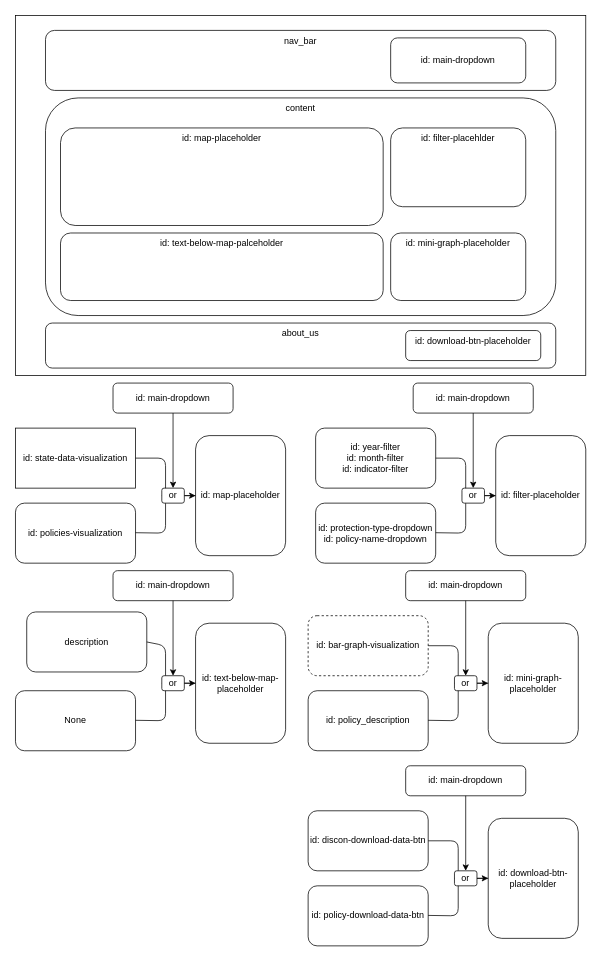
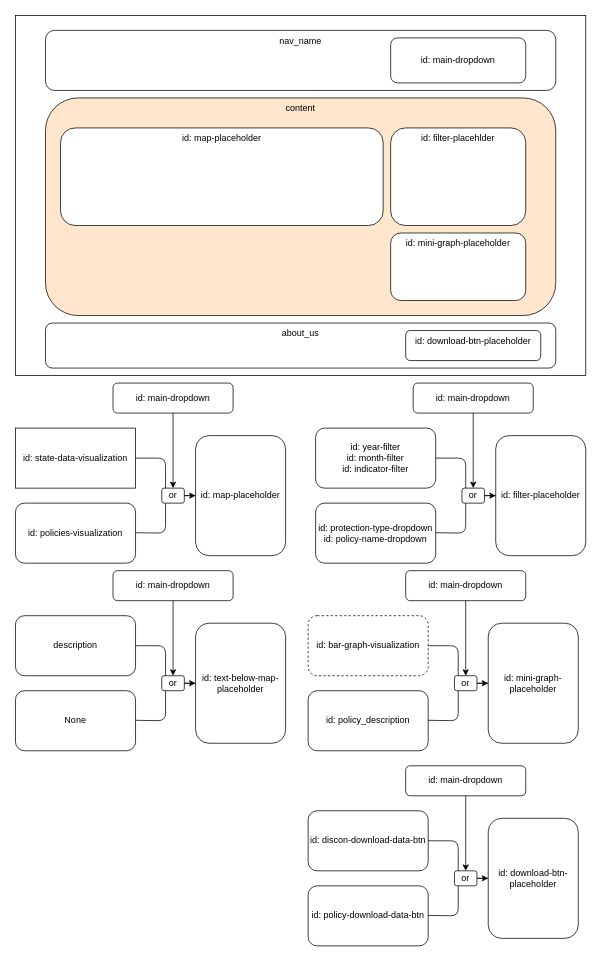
  <mxCell id="0" />
  <mxCell id="1" parent="0" />
  <mxCell id="2" value="" style="rounded=0;whiteSpace=wrap;html=1;" parent="1" vertex="1"><mxGeometry x="20" width="760" height="480" as="geometry" y="20" /></mxCell>
- <mxCell id="3" value="nav_bar" style="rounded=1;whiteSpace=wrap;html=1;verticalAlign=top;" parent="1" vertex="1"><mxGeometry x="60" y="40" width="680" height="80" as="geometry" /></mxCell>
+ <mxCell id="3" value="nav_name" style="rounded=1;whiteSpace=wrap;html=1;verticalAlign=top;" parent="1" vertex="1"><mxGeometry x="60" y="40" width="680" height="80" as="geometry" /></mxCell>
  <mxCell id="4" value="id: main-dropdown" style="rounded=1;whiteSpace=wrap;html=1;" parent="1" vertex="1"><mxGeometry x="520" y="50" width="180" height="60" as="geometry" /></mxCell>
- <mxCell id="5" value="content" style="rounded=1;whiteSpace=wrap;html=1;verticalAlign=top;" parent="1" vertex="1"><mxGeometry x="60" y="130" width="680" height="290" as="geometry" /></mxCell>
+ <mxCell id="5" value="content" style="rounded=1;whiteSpace=wrap;html=1;verticalAlign=top;fillColor=#ffe6cc;" parent="1" vertex="1"><mxGeometry x="60" y="130" width="680" height="290" as="geometry" /></mxCell>
  <mxCell id="6" value="about_us" style="rounded=1;whiteSpace=wrap;html=1;verticalAlign=top;" parent="1" vertex="1"><mxGeometry x="60" y="430" width="680" height="60" as="geometry" /></mxCell>
  <mxCell id="7" value="id: map-placeholder" style="rounded=1;whiteSpace=wrap;html=1;verticalAlign=top;" parent="1" vertex="1"><mxGeometry x="80" y="170" width="430" height="130" as="geometry" /></mxCell>
- <mxCell id="8" value="id: text-below-map-palceholder" style="rounded=1;whiteSpace=wrap;html=1;verticalAlign=top;" parent="1" vertex="1"><mxGeometry x="80" y="310" width="430" height="90" as="geometry" /></mxCell>
- <mxCell id="9" value="id: filter-placehlder" style="rounded=1;whiteSpace=wrap;html=1;verticalAlign=top;" parent="1" vertex="1"><mxGeometry x="520" y="170" width="180" height="105" as="geometry" /></mxCell>
+ <mxCell id="9" value="id: filter-placehlder" style="rounded=1;whiteSpace=wrap;html=1;verticalAlign=top;" parent="1" vertex="1"><mxGeometry x="520" y="170" width="180" height="130" as="geometry" /></mxCell>
  <mxCell id="10" value="id: mini-graph-placeholder" style="rounded=1;whiteSpace=wrap;html=1;verticalAlign=top;" parent="1" vertex="1"><mxGeometry x="520" y="310" width="180" height="90" as="geometry" /></mxCell>
  <mxCell id="11" value="id: main-dropdown" style="rounded=1;whiteSpace=wrap;html=1;" parent="1" vertex="1"><mxGeometry x="150" y="510" width="160" height="40" as="geometry" /></mxCell>
  <mxCell id="12" value="id: state-data-visualization" style="whiteSpace=wrap;html=1;rounded=0;" parent="1" vertex="1"><mxGeometry x="20" y="570" width="160" height="80" as="geometry" /></mxCell>
  <mxCell id="13" value="id: policies-visualization" style="rounded=1;whiteSpace=wrap;html=1;" parent="1" vertex="1"><mxGeometry x="20" y="670" width="160" height="80" as="geometry" /></mxCell>
  <mxCell id="14" value="" style="endArrow=classic;html=1;exitX=1;exitY=0.5;exitDx=0;exitDy=0;" parent="1" source="12" edge="1"><mxGeometry width="50" height="50" relative="1" as="geometry"><mxPoint x="190" y="610" as="sourcePoint" /><mxPoint x="380" y="660" as="targetPoint" /><Array as="points"><mxPoint x="220" y="610" /><mxPoint x="220" y="660" /></Array></mxGeometry></mxCell>
  <mxCell id="15" value="id: map-placeholder" style="rounded=1;whiteSpace=wrap;html=1;" parent="1" vertex="1"><mxGeometry x="260" y="580" width="120" height="160" as="geometry" /></mxCell>
  <mxCell id="16" value="" style="endArrow=classic;html=1;entryX=0;entryY=0.5;entryDx=0;entryDy=0;startArrow=none;" parent="1" target="15" edge="1" source="20"><mxGeometry width="50" height="50" relative="1" as="geometry"><mxPoint x="180" y="709.41" as="sourcePoint" /><mxPoint x="300" y="709.41" as="targetPoint" /><Array as="points"><mxPoint x="220" y="660" /></Array></mxGeometry></mxCell>
  <mxCell id="17" value="" style="endArrow=classic;html=1;exitX=0.5;exitY=1;exitDx=0;exitDy=0;" parent="1" source="11" edge="1"><mxGeometry width="50" height="50" relative="1" as="geometry"><mxPoint x="310" y="670" as="sourcePoint" /><mxPoint x="230" y="650" as="targetPoint" /></mxGeometry></mxCell>
  <mxCell id="18" value="id: download-btn-placeholder" style="rounded=1;whiteSpace=wrap;html=1;verticalAlign=top;" vertex="1" parent="1"><mxGeometry x="540" y="440" width="180" height="40" as="geometry" /></mxCell>
  <mxCell id="19" value="" style="endArrow=none;html=1;" edge="1" parent="1"><mxGeometry width="50" height="50" relative="1" as="geometry"><mxPoint x="180" y="709.41" as="sourcePoint" /><mxPoint x="220" y="660" as="targetPoint" /><Array as="points"><mxPoint x="220" y="710" /></Array></mxGeometry></mxCell>
  <mxCell id="20" value="or" style="rounded=1;whiteSpace=wrap;html=1;" vertex="1" parent="1"><mxGeometry x="215" y="650" width="30" height="20" as="geometry" /></mxCell>
  <mxCell id="21" value="id: main-dropdown" style="rounded=1;whiteSpace=wrap;html=1;" vertex="1" parent="1"><mxGeometry x="550" y="510" width="160" height="40" as="geometry" /></mxCell>
  <mxCell id="22" value="id: year-filter&lt;br&gt;id: month-filter&lt;br&gt;id: indicator-filter" style="rounded=1;whiteSpace=wrap;html=1;" vertex="1" parent="1"><mxGeometry x="420" y="570" width="160" height="80" as="geometry" /></mxCell>
  <mxCell id="23" value="id: protection-type-dropdown&lt;br&gt;id: policy-name-dropdown" style="rounded=1;whiteSpace=wrap;html=1;" vertex="1" parent="1"><mxGeometry x="420" y="670" width="160" height="80" as="geometry" /></mxCell>
  <mxCell id="24" value="" style="endArrow=classic;html=1;exitX=1;exitY=0.5;exitDx=0;exitDy=0;" edge="1" parent="1" source="22"><mxGeometry width="50" height="50" relative="1" as="geometry"><mxPoint x="590" y="610" as="sourcePoint" /><mxPoint x="780" y="660" as="targetPoint" /><Array as="points"><mxPoint x="620" y="610" /><mxPoint x="620" y="660" /></Array></mxGeometry></mxCell>
  <mxCell id="25" value="id: filter-placeholder" style="rounded=1;whiteSpace=wrap;html=1;" vertex="1" parent="1"><mxGeometry x="660" y="580" width="120" height="160" as="geometry" /></mxCell>
  <mxCell id="26" value="" style="endArrow=classic;html=1;entryX=0;entryY=0.5;entryDx=0;entryDy=0;startArrow=none;" edge="1" parent="1" source="29" target="25"><mxGeometry width="50" height="50" relative="1" as="geometry"><mxPoint x="580" y="709.41" as="sourcePoint" /><mxPoint x="700" y="709.41" as="targetPoint" /><Array as="points"><mxPoint x="620" y="660" /></Array></mxGeometry></mxCell>
  <mxCell id="27" value="" style="endArrow=classic;html=1;exitX=0.5;exitY=1;exitDx=0;exitDy=0;" edge="1" parent="1" source="21"><mxGeometry width="50" height="50" relative="1" as="geometry"><mxPoint x="710" y="670" as="sourcePoint" /><mxPoint x="630" y="650" as="targetPoint" /></mxGeometry></mxCell>
  <mxCell id="28" value="" style="endArrow=none;html=1;" edge="1" parent="1"><mxGeometry width="50" height="50" relative="1" as="geometry"><mxPoint x="580" y="709.41" as="sourcePoint" /><mxPoint x="620" y="660" as="targetPoint" /><Array as="points"><mxPoint x="620" y="710" /></Array></mxGeometry></mxCell>
  <mxCell id="29" value="or" style="rounded=1;whiteSpace=wrap;html=1;" vertex="1" parent="1"><mxGeometry x="615" y="650" width="30" height="20" as="geometry" /></mxCell>
  <mxCell id="30" value="id: main-dropdown" style="rounded=1;whiteSpace=wrap;html=1;" vertex="1" parent="1"><mxGeometry x="150" y="760" width="160" height="40" as="geometry" /></mxCell>
- <mxCell id="31" value="description" style="rounded=1;whiteSpace=wrap;html=1;" vertex="1" parent="1"><mxGeometry x="35" y="815" width="160" height="80" as="geometry" /></mxCell>
+ <mxCell id="31" value="description" style="rounded=1;whiteSpace=wrap;html=1;" vertex="1" parent="1"><mxGeometry x="20" y="820" width="160" height="80" as="geometry" /></mxCell>
  <mxCell id="32" value="None" style="rounded=1;whiteSpace=wrap;html=1;" vertex="1" parent="1"><mxGeometry x="20" y="920" width="160" height="80" as="geometry" /></mxCell>
  <mxCell id="33" value="" style="endArrow=classic;html=1;exitX=1;exitY=0.5;exitDx=0;exitDy=0;" edge="1" parent="1" source="31"><mxGeometry width="50" height="50" relative="1" as="geometry"><mxPoint x="190" y="860" as="sourcePoint" /><mxPoint x="380" y="910" as="targetPoint" /><Array as="points"><mxPoint x="220" y="860" /><mxPoint x="220" y="910" /></Array></mxGeometry></mxCell>
  <mxCell id="34" value="id: text-below-map-placeholder" style="rounded=1;whiteSpace=wrap;html=1;" vertex="1" parent="1"><mxGeometry x="260" y="830" width="120" height="160" as="geometry" /></mxCell>
  <mxCell id="35" value="" style="endArrow=classic;html=1;entryX=0;entryY=0.5;entryDx=0;entryDy=0;startArrow=none;" edge="1" parent="1" source="38" target="34"><mxGeometry width="50" height="50" relative="1" as="geometry"><mxPoint x="180" y="959.41" as="sourcePoint" /><mxPoint x="300" y="959.41" as="targetPoint" /><Array as="points"><mxPoint x="220" y="910" /></Array></mxGeometry></mxCell>
  <mxCell id="36" value="" style="endArrow=classic;html=1;exitX=0.5;exitY=1;exitDx=0;exitDy=0;" edge="1" parent="1" source="30"><mxGeometry width="50" height="50" relative="1" as="geometry"><mxPoint x="310" y="920" as="sourcePoint" /><mxPoint x="230" y="900" as="targetPoint" /></mxGeometry></mxCell>
  <mxCell id="37" value="" style="endArrow=none;html=1;" edge="1" parent="1"><mxGeometry width="50" height="50" relative="1" as="geometry"><mxPoint x="180" y="959.41" as="sourcePoint" /><mxPoint x="220" y="910" as="targetPoint" /><Array as="points"><mxPoint x="220" y="960" /></Array></mxGeometry></mxCell>
  <mxCell id="38" value="or" style="rounded=1;whiteSpace=wrap;html=1;" vertex="1" parent="1"><mxGeometry x="215" y="900" width="30" height="20" as="geometry" /></mxCell>
  <mxCell id="39" value="id: main-dropdown" style="rounded=1;whiteSpace=wrap;html=1;" vertex="1" parent="1"><mxGeometry x="540" y="760" width="160" height="40" as="geometry" /></mxCell>
  <mxCell id="40" value="id: bar-graph-visualization" style="rounded=1;whiteSpace=wrap;html=1;dashed=1;" vertex="1" parent="1"><mxGeometry x="410" y="820" width="160" height="80" as="geometry" /></mxCell>
  <mxCell id="41" value="id: policy_description" style="rounded=1;whiteSpace=wrap;html=1;" vertex="1" parent="1"><mxGeometry x="410" y="920" width="160" height="80" as="geometry" /></mxCell>
  <mxCell id="42" value="" style="endArrow=classic;html=1;exitX=1;exitY=0.5;exitDx=0;exitDy=0;" edge="1" parent="1" source="40"><mxGeometry width="50" height="50" relative="1" as="geometry"><mxPoint x="580" y="860" as="sourcePoint" /><mxPoint x="770" y="910" as="targetPoint" /><Array as="points"><mxPoint x="610" y="860" /><mxPoint x="610" y="910" /></Array></mxGeometry></mxCell>
  <mxCell id="43" value="id: mini-graph-placeholder" style="rounded=1;whiteSpace=wrap;html=1;" vertex="1" parent="1"><mxGeometry x="650" y="830" width="120" height="160" as="geometry" /></mxCell>
  <mxCell id="44" value="" style="endArrow=classic;html=1;entryX=0;entryY=0.5;entryDx=0;entryDy=0;startArrow=none;" edge="1" parent="1" source="47" target="43"><mxGeometry width="50" height="50" relative="1" as="geometry"><mxPoint x="570" y="959.41" as="sourcePoint" /><mxPoint x="690" y="959.41" as="targetPoint" /><Array as="points"><mxPoint x="610" y="910" /></Array></mxGeometry></mxCell>
  <mxCell id="45" value="" style="endArrow=classic;html=1;exitX=0.5;exitY=1;exitDx=0;exitDy=0;" edge="1" parent="1" source="39"><mxGeometry width="50" height="50" relative="1" as="geometry"><mxPoint x="700" y="920" as="sourcePoint" /><mxPoint x="620" y="900" as="targetPoint" /></mxGeometry></mxCell>
  <mxCell id="46" value="" style="endArrow=none;html=1;" edge="1" parent="1"><mxGeometry width="50" height="50" relative="1" as="geometry"><mxPoint x="570" y="959.41" as="sourcePoint" /><mxPoint x="610" y="910" as="targetPoint" /><Array as="points"><mxPoint x="610" y="960" /></Array></mxGeometry></mxCell>
  <mxCell id="47" value="or" style="rounded=1;whiteSpace=wrap;html=1;" vertex="1" parent="1"><mxGeometry x="605" y="900" width="30" height="20" as="geometry" /></mxCell>
  <mxCell id="48" value="id: main-dropdown" style="rounded=1;whiteSpace=wrap;html=1;" vertex="1" parent="1"><mxGeometry x="540" y="1020" width="160" height="40" as="geometry" /></mxCell>
  <mxCell id="49" value="id: discon-download-data-btn" style="rounded=1;whiteSpace=wrap;html=1;" vertex="1" parent="1"><mxGeometry x="410" y="1080" width="160" height="80" as="geometry" /></mxCell>
  <mxCell id="50" value="id: policy-download-data-btn" style="rounded=1;whiteSpace=wrap;html=1;" vertex="1" parent="1"><mxGeometry x="410" y="1180" width="160" height="80" as="geometry" /></mxCell>
  <mxCell id="51" value="" style="endArrow=classic;html=1;exitX=1;exitY=0.5;exitDx=0;exitDy=0;" edge="1" parent="1" source="49"><mxGeometry width="50" height="50" relative="1" as="geometry"><mxPoint x="580" y="1120" as="sourcePoint" /><mxPoint x="770" y="1170" as="targetPoint" /><Array as="points"><mxPoint x="610" y="1120" /><mxPoint x="610" y="1170" /></Array></mxGeometry></mxCell>
  <mxCell id="52" value="id: download-btn-placeholder" style="rounded=1;whiteSpace=wrap;html=1;" vertex="1" parent="1"><mxGeometry x="650" y="1090" width="120" height="160" as="geometry" /></mxCell>
  <mxCell id="53" value="" style="endArrow=classic;html=1;entryX=0;entryY=0.5;entryDx=0;entryDy=0;startArrow=none;" edge="1" parent="1" source="56" target="52"><mxGeometry width="50" height="50" relative="1" as="geometry"><mxPoint x="570" y="1219.41" as="sourcePoint" /><mxPoint x="690" y="1219.41" as="targetPoint" /><Array as="points"><mxPoint x="610" y="1170" /></Array></mxGeometry></mxCell>
  <mxCell id="54" value="" style="endArrow=classic;html=1;exitX=0.5;exitY=1;exitDx=0;exitDy=0;" edge="1" parent="1" source="48"><mxGeometry width="50" height="50" relative="1" as="geometry"><mxPoint x="700" y="1180" as="sourcePoint" /><mxPoint x="620" y="1160" as="targetPoint" /></mxGeometry></mxCell>
  <mxCell id="55" value="" style="endArrow=none;html=1;" edge="1" parent="1"><mxGeometry width="50" height="50" relative="1" as="geometry"><mxPoint x="570" y="1219.41" as="sourcePoint" /><mxPoint x="610" y="1170" as="targetPoint" /><Array as="points"><mxPoint x="610" y="1220" /></Array></mxGeometry></mxCell>
  <mxCell id="56" value="or" style="rounded=1;whiteSpace=wrap;html=1;" vertex="1" parent="1"><mxGeometry x="605" y="1160" width="30" height="20" as="geometry" /></mxCell>
